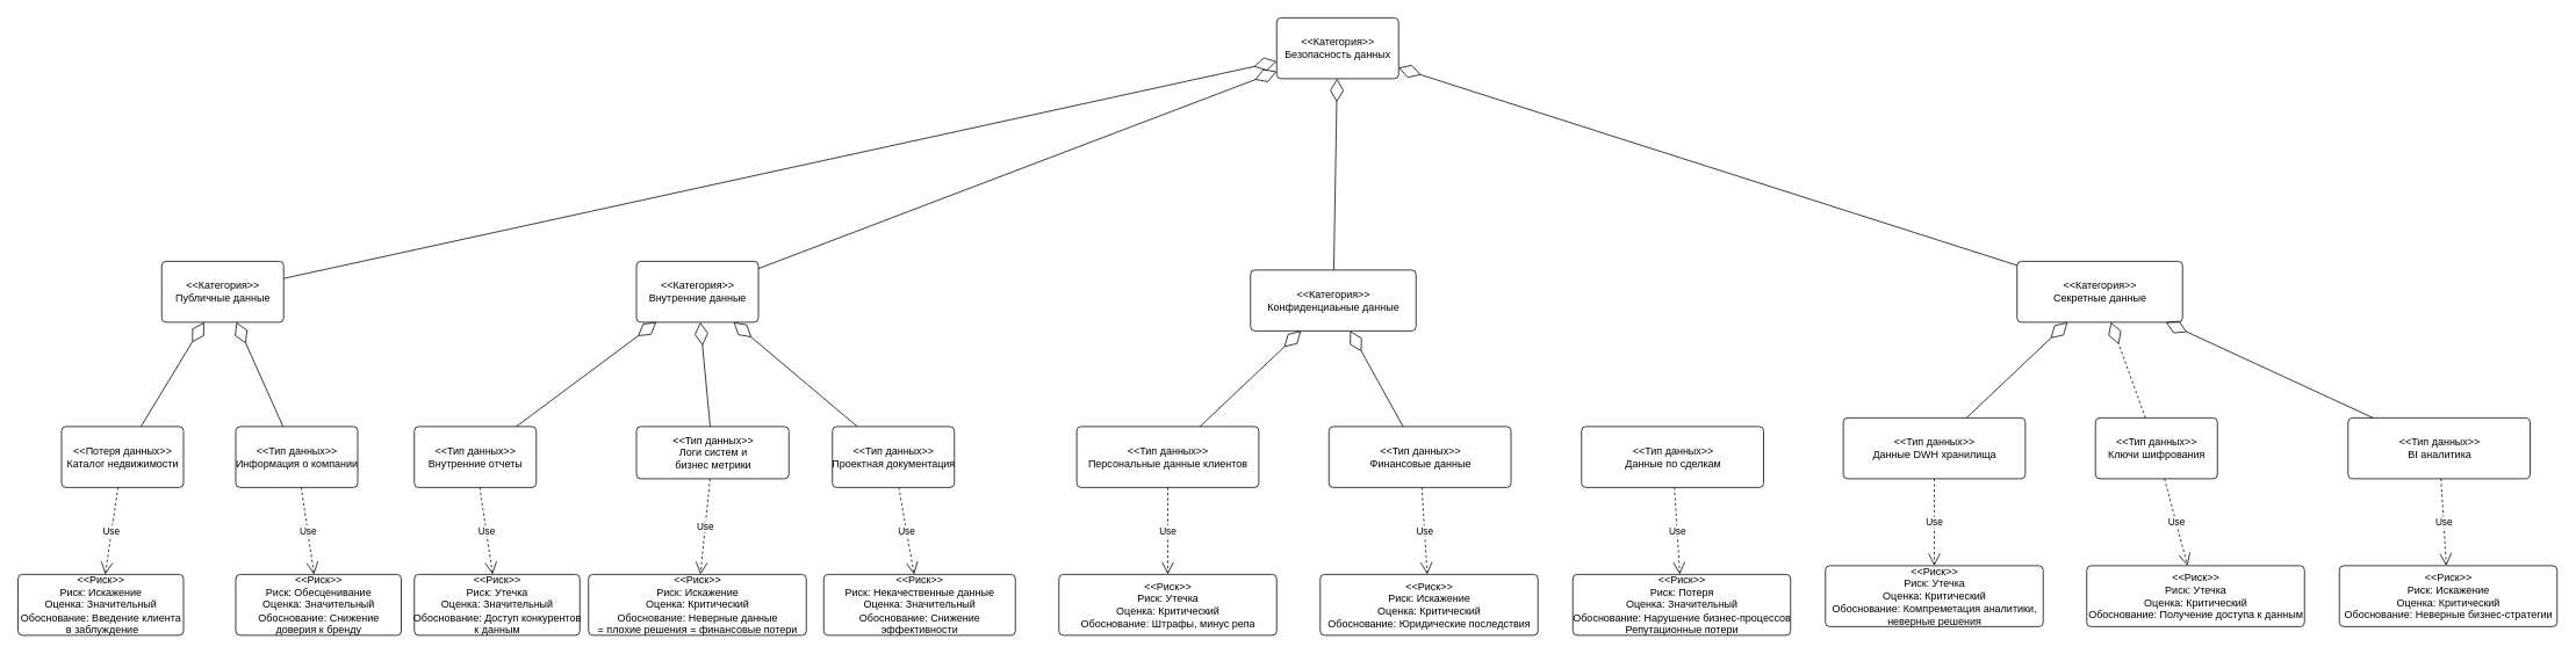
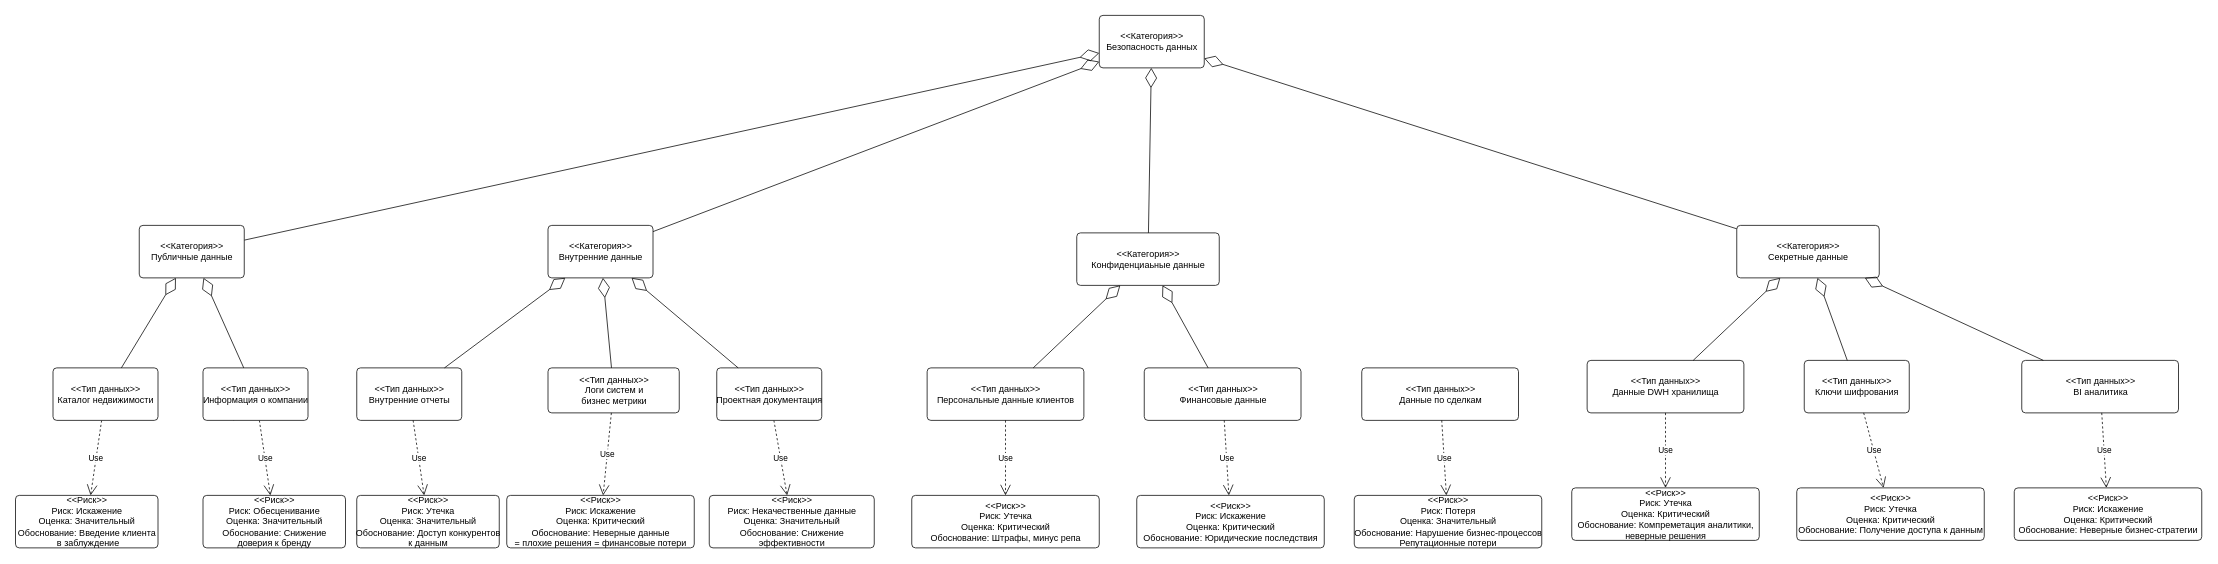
  <mxCell id="0" />
  <mxCell id="1" parent="0" />
  <mxCell id="2" value="" style="endArrow=diamondThin;endFill=0;endSize=24;html=1;rounded=0;" edge="1" parent="1" source="9" target="8"><mxGeometry width="160" relative="1" as="geometry"><mxPoint x="330.172" y="50" as="sourcePoint" /><mxPoint x="428.571" y="130" as="targetPoint" /></mxGeometry></mxCell>
  <mxCell id="3" value="" style="endArrow=diamondThin;endFill=0;endSize=24;html=1;rounded=0;" edge="1" parent="1" source="13" target="9"><mxGeometry width="160" relative="1" as="geometry"><mxPoint x="225.69" y="-90" as="sourcePoint" /><mxPoint x="275.714" y="-10" as="targetPoint" /></mxGeometry></mxCell>
  <mxCell id="4" value="" style="endArrow=diamondThin;endFill=0;endSize=24;html=1;rounded=0;startArrow=none;" edge="1" parent="1" source="12" target="9"><mxGeometry width="160" relative="1" as="geometry"><mxPoint x="384.31" y="-90" as="sourcePoint" /><mxPoint x="318.571" y="-10" as="targetPoint" /></mxGeometry></mxCell>
  <mxCell id="5" value="Use" style="endArrow=open;endSize=12;dashed=1;html=1;rounded=0;" edge="1" parent="1" source="13" target="16"><mxGeometry width="160" relative="1" as="geometry"><mxPoint x="205" y="-150" as="sourcePoint" /><mxPoint x="205" y="-260" as="targetPoint" /></mxGeometry></mxCell>
  <mxCell id="6" value="Use" style="endArrow=open;endSize=12;dashed=1;html=1;rounded=0;" edge="1" parent="1" source="12" target="17"><mxGeometry width="160" relative="1" as="geometry"><mxPoint x="405" y="-150" as="sourcePoint" /><mxPoint x="215" y="-250" as="targetPoint" /></mxGeometry></mxCell>
  <mxCell id="7" value="" style="endArrow=diamondThin;endFill=0;endSize=24;html=1;rounded=0;" edge="1" parent="1" source="10" target="8"><mxGeometry width="160" relative="1" as="geometry"><mxPoint x="591.897" y="50" as="sourcePoint" /><mxPoint x="499.286" y="130" as="targetPoint" /><Array as="points" /></mxGeometry></mxCell>
  <mxCell id="8" value="&amp;lt;&amp;lt;Категория&amp;gt;&amp;gt;&lt;br&gt;Безопасность данных" style="html=1;align=center;verticalAlign=middle;rounded=1;absoluteArcSize=1;arcSize=10;dashed=0;" vertex="1" parent="1"><mxGeometry x="1465" y="20" width="140" height="70" as="geometry" /></mxCell>
  <mxCell id="9" value="&amp;lt;&amp;lt;Категория&amp;gt;&amp;gt;&lt;br&gt;Публичные данные" style="html=1;align=center;verticalAlign=middle;rounded=1;absoluteArcSize=1;arcSize=10;dashed=0;" vertex="1" parent="1"><mxGeometry x="185" y="300" width="140" height="70" as="geometry" /></mxCell>
  <mxCell id="10" value="&amp;lt;&amp;lt;Категория&amp;gt;&amp;gt;&lt;br&gt;Внутренние данные" style="html=1;align=center;verticalAlign=middle;rounded=1;absoluteArcSize=1;arcSize=10;dashed=0;" vertex="1" parent="1"><mxGeometry x="730" y="300" width="140" height="70" as="geometry" /></mxCell>
  <mxCell id="11" value="" style="endArrow=none;endFill=0;endSize=24;html=1;rounded=0;" edge="1" parent="1" target="12"><mxGeometry width="160" relative="1" as="geometry"><mxPoint x="319.31" y="550" as="sourcePoint" /><mxPoint x="264.138" y="630" as="targetPoint" /></mxGeometry></mxCell>
  <mxCell id="12" value="&amp;lt;&amp;lt;Тип данных&amp;gt;&amp;gt;&lt;br&gt;Информация о компании" style="html=1;align=center;verticalAlign=middle;rounded=1;absoluteArcSize=1;arcSize=10;dashed=0;" vertex="1" parent="1"><mxGeometry x="270" y="490" width="140" height="70" as="geometry" /></mxCell>
- <mxCell id="13" value="&amp;lt;&amp;lt;Потеря данных&amp;gt;&amp;gt;&lt;br&gt;Каталог недвижимости" style="html=1;align=center;verticalAlign=middle;rounded=1;absoluteArcSize=1;arcSize=10;dashed=0;" vertex="1" parent="1"><mxGeometry x="70" y="490" width="140" height="70" as="geometry" /></mxCell>
+ <mxCell id="13" value="&amp;lt;&amp;lt;Тип данных&amp;gt;&amp;gt;&lt;br&gt;Каталог недвижимости" style="html=1;align=center;verticalAlign=middle;rounded=1;absoluteArcSize=1;arcSize=10;dashed=0;" vertex="1" parent="1"><mxGeometry x="70" y="490" width="140" height="70" as="geometry" /></mxCell>
  <mxCell id="14" value="&amp;lt;&amp;lt;Тип данных&amp;gt;&amp;gt;&lt;br&gt;Логи систем и &lt;br&gt;бизнес метрики" style="html=1;align=center;verticalAlign=middle;rounded=1;absoluteArcSize=1;arcSize=10;dashed=0;" vertex="1" parent="1"><mxGeometry x="730" y="490" width="175" height="60" as="geometry" /></mxCell>
  <mxCell id="15" value="&amp;lt;&amp;lt;Тип данных&amp;gt;&amp;gt;&lt;br&gt;Внутренние отчеты" style="html=1;align=center;verticalAlign=middle;rounded=1;absoluteArcSize=1;arcSize=10;dashed=0;" vertex="1" parent="1"><mxGeometry x="475" y="490" width="140" height="70" as="geometry" /></mxCell>
  <mxCell id="16" value="&amp;lt;&amp;lt;Риск&amp;gt;&amp;gt;&lt;br&gt;Риск: Искажение&lt;br&gt;Оценка: Значительный&lt;br&gt;Обоснование: Введение клиента&lt;br&gt;&amp;nbsp;в заблуждение" style="html=1;align=center;verticalAlign=middle;rounded=1;absoluteArcSize=1;arcSize=10;dashed=0;" vertex="1" parent="1"><mxGeometry x="20" y="660" width="190" height="70" as="geometry" /></mxCell>
  <mxCell id="17" value="&amp;lt;&amp;lt;Риск&amp;gt;&amp;gt;&lt;br&gt;Риск:&amp;nbsp;Обесценивание&lt;br&gt;Оценка: Значительный&lt;br&gt;Обоснование: Снижение &lt;br&gt;доверия к бренду" style="html=1;align=center;verticalAlign=middle;rounded=1;absoluteArcSize=1;arcSize=10;dashed=0;" vertex="1" parent="1"><mxGeometry x="270" y="660" width="190" height="70" as="geometry" /></mxCell>
  <mxCell id="18" value="" style="endArrow=diamondThin;endFill=0;endSize=24;html=1;rounded=0;" edge="1" parent="1" source="15" target="10"><mxGeometry width="160" relative="1" as="geometry"><mxPoint x="682" y="60" as="sourcePoint" /><mxPoint x="538" y="140" as="targetPoint" /></mxGeometry></mxCell>
  <mxCell id="19" value="" style="endArrow=diamondThin;endFill=0;endSize=24;html=1;rounded=0;" edge="1" parent="1" source="14" target="10"><mxGeometry width="160" relative="1" as="geometry"><mxPoint x="650" y="-70" as="sourcePoint" /><mxPoint x="710" y="-10" as="targetPoint" /></mxGeometry></mxCell>
  <mxCell id="20" value="&amp;lt;&amp;lt;Риск&amp;gt;&amp;gt;&lt;br&gt;Риск:&amp;nbsp;Утечка&lt;br&gt;Оценка: Значительный&lt;br&gt;Обоснование: Доступ конкурентов &lt;br&gt;к данным" style="html=1;align=center;verticalAlign=middle;rounded=1;absoluteArcSize=1;arcSize=10;dashed=0;" vertex="1" parent="1"><mxGeometry x="475" y="660" width="190" height="70" as="geometry" /></mxCell>
  <mxCell id="21" value="Use" style="endArrow=open;endSize=12;dashed=1;html=1;rounded=0;" edge="1" parent="1" source="15" target="20"><mxGeometry width="160" relative="1" as="geometry"><mxPoint x="415" y="-140" as="sourcePoint" /><mxPoint x="415" y="-260" as="targetPoint" /></mxGeometry></mxCell>
  <mxCell id="22" value="&amp;lt;&amp;lt;Риск&amp;gt;&amp;gt;&lt;br&gt;Риск:&amp;nbsp;Искажение&lt;br&gt;Оценка: Критический&lt;br&gt;Обоснование: Неверные данные &lt;br&gt;= плохие решения = финансовые потери" style="html=1;align=center;verticalAlign=middle;rounded=1;absoluteArcSize=1;arcSize=10;dashed=0;" vertex="1" parent="1"><mxGeometry x="675" y="660" width="250" height="70" as="geometry" /></mxCell>
  <mxCell id="23" value="Use" style="endArrow=open;endSize=12;dashed=1;html=1;rounded=0;" edge="1" parent="1" source="24" target="25"><mxGeometry width="160" relative="1" as="geometry"><mxPoint x="560.147" y="570" as="sourcePoint" /><mxPoint x="574.853" y="670" as="targetPoint" /></mxGeometry></mxCell>
  <mxCell id="24" value="&amp;lt;&amp;lt;Тип данных&amp;gt;&amp;gt;&lt;br&gt;Проектная документация" style="html=1;align=center;verticalAlign=middle;rounded=1;absoluteArcSize=1;arcSize=10;dashed=0;" vertex="1" parent="1"><mxGeometry x="955" y="490" width="140" height="70" as="geometry" /></mxCell>
  <mxCell id="25" value="&amp;lt;&amp;lt;Риск&amp;gt;&amp;gt;&lt;br&gt;Риск:&amp;nbsp;Некачественные данные&lt;br&gt;Оценка: Значительный&lt;br&gt;Обоснование: Снижение &lt;br&gt;эффективности" style="html=1;align=center;verticalAlign=middle;rounded=1;absoluteArcSize=1;arcSize=10;dashed=0;" vertex="1" parent="1"><mxGeometry x="945" y="660" width="220" height="70" as="geometry" /></mxCell>
  <mxCell id="26" value="Use" style="endArrow=open;endSize=12;dashed=1;html=1;rounded=0;" edge="1" parent="1" source="14" target="22"><mxGeometry width="160" relative="1" as="geometry"><mxPoint x="1030.147" y="570" as="sourcePoint" /><mxPoint x="1044.853" y="670" as="targetPoint" /></mxGeometry></mxCell>
  <mxCell id="27" value="" style="endArrow=diamondThin;endFill=0;endSize=24;html=1;rounded=0;" edge="1" parent="1" source="24" target="10"><mxGeometry width="160" relative="1" as="geometry"><mxPoint x="767.763" y="500" as="sourcePoint" /><mxPoint x="657.237" y="380" as="targetPoint" /></mxGeometry></mxCell>
  <mxCell id="28" value="&amp;lt;&amp;lt;Категория&amp;gt;&amp;gt;&lt;br&gt;Конфиденциаьные данные" style="html=1;align=center;verticalAlign=middle;rounded=1;absoluteArcSize=1;arcSize=10;dashed=0;" vertex="1" parent="1"><mxGeometry x="1435" y="310" width="190" height="70" as="geometry" /></mxCell>
  <mxCell id="29" value="" style="endArrow=diamondThin;endFill=0;endSize=24;html=1;rounded=0;" edge="1" parent="1" source="28" target="8"><mxGeometry width="160" relative="1" as="geometry"><mxPoint x="743.519" y="310" as="sourcePoint" /><mxPoint x="871.667" y="140" as="targetPoint" /><Array as="points" /></mxGeometry></mxCell>
  <mxCell id="30" value="&amp;lt;&amp;lt;Тип данных&amp;gt;&amp;gt;&lt;br&gt;Персональные данные клиентов" style="html=1;align=center;verticalAlign=middle;rounded=1;absoluteArcSize=1;arcSize=10;dashed=0;" vertex="1" parent="1"><mxGeometry x="1235.5" y="490" width="209" height="70" as="geometry" /></mxCell>
  <mxCell id="31" value="" style="endArrow=diamondThin;endFill=0;endSize=24;html=1;rounded=0;" edge="1" parent="1" source="30" target="28"><mxGeometry width="160" relative="1" as="geometry"><mxPoint x="993.553" y="500" as="sourcePoint" /><mxPoint x="851.447" y="380" as="targetPoint" /></mxGeometry></mxCell>
  <mxCell id="32" value="&amp;lt;&amp;lt;Риск&amp;gt;&amp;gt;&lt;br&gt;Риск:&amp;nbsp;Утечка&lt;br&gt;Оценка: Критический&lt;br&gt;Обоснование: Штрафы, минус репа" style="html=1;align=center;verticalAlign=middle;rounded=1;absoluteArcSize=1;arcSize=10;dashed=0;" vertex="1" parent="1"><mxGeometry x="1215" y="660" width="250" height="70" as="geometry" /></mxCell>
  <mxCell id="33" value="Use" style="endArrow=open;endSize=12;dashed=1;html=1;rounded=0;" edge="1" parent="1" source="30" target="32"><mxGeometry width="160" relative="1" as="geometry"><mxPoint x="1041.176" y="570" as="sourcePoint" /><mxPoint x="1058.824" y="670" as="targetPoint" /></mxGeometry></mxCell>
  <mxCell id="34" value="&amp;lt;&amp;lt;Тип данных&amp;gt;&amp;gt;&lt;br&gt;Финансовые данные" style="html=1;align=center;verticalAlign=middle;rounded=1;absoluteArcSize=1;arcSize=10;dashed=0;" vertex="1" parent="1"><mxGeometry x="1525" y="490" width="209" height="70" as="geometry" /></mxCell>
  <mxCell id="35" value="" style="endArrow=diamondThin;endFill=0;endSize=24;html=1;rounded=0;" edge="1" parent="1" source="34" target="28"><mxGeometry width="160" relative="1" as="geometry"><mxPoint x="1386.944" y="500" as="sourcePoint" /><mxPoint x="1503.056" y="390" as="targetPoint" /></mxGeometry></mxCell>
  <mxCell id="36" value="&amp;lt;&amp;lt;Риск&amp;gt;&amp;gt;&lt;br&gt;Риск:&amp;nbsp;Искажение&lt;br&gt;Оценка: Критический&lt;br&gt;Обоснование: Юридические последствия" style="html=1;align=center;verticalAlign=middle;rounded=1;absoluteArcSize=1;arcSize=10;dashed=0;" vertex="1" parent="1"><mxGeometry x="1515" y="660" width="250" height="70" as="geometry" /></mxCell>
  <mxCell id="37" value="Use" style="endArrow=open;endSize=12;dashed=1;html=1;rounded=0;" edge="1" parent="1" source="34" target="36"><mxGeometry width="160" relative="1" as="geometry"><mxPoint x="1350" y="570" as="sourcePoint" /><mxPoint x="1350" y="670" as="targetPoint" /></mxGeometry></mxCell>
  <mxCell id="38" value="&amp;lt;&amp;lt;Тип данных&amp;gt;&amp;gt;&lt;br&gt;Данные по сделкам" style="html=1;align=center;verticalAlign=middle;rounded=1;absoluteArcSize=1;arcSize=10;dashed=0;" vertex="1" parent="1"><mxGeometry x="1815" y="490" width="209" height="70" as="geometry" /></mxCell>
  <mxCell id="39" value="&amp;lt;&amp;lt;Риск&amp;gt;&amp;gt;&lt;br&gt;Риск: Потеря&lt;br&gt;Оценка: Значительный&lt;br&gt;Обоснование: Нарушение бизнес-процессов&lt;br&gt;Репутационные потери" style="html=1;align=center;verticalAlign=middle;rounded=1;absoluteArcSize=1;arcSize=10;dashed=0;" vertex="1" parent="1"><mxGeometry x="1805" y="660" width="250" height="70" as="geometry" /></mxCell>
  <mxCell id="40" value="Use" style="endArrow=open;endSize=12;dashed=1;html=1;rounded=0;" edge="1" parent="1" source="38" target="39"><mxGeometry width="160" relative="1" as="geometry"><mxPoint x="1641.662" y="570" as="sourcePoint" /><mxPoint x="1647.838" y="670" as="targetPoint" /></mxGeometry></mxCell>
  <mxCell id="41" value="&amp;lt;&amp;lt;Категория&amp;gt;&amp;gt;&lt;br&gt;Секретные данные" style="html=1;align=center;verticalAlign=middle;rounded=1;absoluteArcSize=1;arcSize=10;dashed=0;" vertex="1" parent="1"><mxGeometry x="2315" y="300" width="190" height="70" as="geometry" /></mxCell>
  <mxCell id="42" value="&amp;lt;&amp;lt;Тип данных&amp;gt;&amp;gt;&lt;br&gt;Данные DWH хранилища" style="html=1;align=center;verticalAlign=middle;rounded=1;absoluteArcSize=1;arcSize=10;dashed=0;" vertex="1" parent="1"><mxGeometry x="2115.5" y="480" width="209" height="70" as="geometry" /></mxCell>
  <mxCell id="43" value="" style="endArrow=diamondThin;endFill=0;endSize=24;html=1;rounded=0;" edge="1" parent="1" source="42" target="41"><mxGeometry width="160" relative="1" as="geometry"><mxPoint x="1873.553" y="490" as="sourcePoint" /><mxPoint x="1731.447" y="370" as="targetPoint" /></mxGeometry></mxCell>
  <mxCell id="44" value="&amp;lt;&amp;lt;Риск&amp;gt;&amp;gt;&lt;br&gt;Риск:&amp;nbsp;Утечка&lt;br&gt;Оценка: Критический&lt;br&gt;Обоснование: Компреметация аналитики, &lt;br&gt;неверные решения" style="html=1;align=center;verticalAlign=middle;rounded=1;absoluteArcSize=1;arcSize=10;dashed=0;" vertex="1" parent="1"><mxGeometry x="2095" y="650" width="250" height="70" as="geometry" /></mxCell>
  <mxCell id="45" value="Use" style="endArrow=open;endSize=12;dashed=1;html=1;rounded=0;" edge="1" parent="1" source="42" target="44"><mxGeometry width="160" relative="1" as="geometry"><mxPoint x="1921.176" y="560" as="sourcePoint" /><mxPoint x="1938.824" y="660" as="targetPoint" /></mxGeometry></mxCell>
  <mxCell id="46" value="&amp;lt;&amp;lt;Тип данных&amp;gt;&amp;gt;&lt;br&gt;Ключи шифрования" style="html=1;align=center;verticalAlign=middle;rounded=1;absoluteArcSize=1;arcSize=10;dashed=0;" vertex="1" parent="1"><mxGeometry x="2405" y="480" width="140" height="70" as="geometry" /></mxCell>
- <mxCell id="47" value="" style="endArrow=diamondThin;endFill=0;endSize=24;html=1;rounded=0;dashed=1;" edge="1" parent="1" source="46" target="41"><mxGeometry width="160" relative="1" as="geometry"><mxPoint x="2266.944" y="490" as="sourcePoint" /><mxPoint x="2383.056" y="380" as="targetPoint" /></mxGeometry></mxCell>
+ <mxCell id="47" value="" style="endArrow=diamondThin;endFill=0;endSize=24;html=1;rounded=0;" edge="1" parent="1" source="46" target="41"><mxGeometry width="160" relative="1" as="geometry"><mxPoint x="2266.944" y="490" as="sourcePoint" /><mxPoint x="2383.056" y="380" as="targetPoint" /></mxGeometry></mxCell>
  <mxCell id="48" value="&amp;lt;&amp;lt;Риск&amp;gt;&amp;gt;&lt;br&gt;Риск:&amp;nbsp;Утечка&lt;br&gt;Оценка: Критический&lt;br&gt;Обоснование: Получение доступа к данным" style="html=1;align=center;verticalAlign=middle;rounded=1;absoluteArcSize=1;arcSize=10;dashed=0;" vertex="1" parent="1"><mxGeometry x="2395" y="650" width="250" height="70" as="geometry" /></mxCell>
  <mxCell id="49" value="Use" style="endArrow=open;endSize=12;dashed=1;html=1;rounded=0;" edge="1" parent="1" source="46" target="48"><mxGeometry width="160" relative="1" as="geometry"><mxPoint x="2230" y="560" as="sourcePoint" /><mxPoint x="2230" y="660" as="targetPoint" /></mxGeometry></mxCell>
  <mxCell id="50" value="&amp;lt;&amp;lt;Тип данных&amp;gt;&amp;gt;&lt;br&gt;BI аналитика" style="html=1;align=center;verticalAlign=middle;rounded=1;absoluteArcSize=1;arcSize=10;dashed=0;" vertex="1" parent="1"><mxGeometry x="2695" y="480" width="209" height="70" as="geometry" /></mxCell>
  <mxCell id="51" value="&amp;lt;&amp;lt;Риск&amp;gt;&amp;gt;&lt;br&gt;Риск: Искажение&lt;br&gt;Оценка: Критический&lt;br&gt;Обоснование: Неверные бизнес-стратегии" style="html=1;align=center;verticalAlign=middle;rounded=1;absoluteArcSize=1;arcSize=10;dashed=0;" vertex="1" parent="1"><mxGeometry x="2685" y="650" width="250" height="70" as="geometry" /></mxCell>
  <mxCell id="52" value="Use" style="endArrow=open;endSize=12;dashed=1;html=1;rounded=0;" edge="1" parent="1" source="50" target="51"><mxGeometry width="160" relative="1" as="geometry"><mxPoint x="2521.662" y="560" as="sourcePoint" /><mxPoint x="2527.838" y="660" as="targetPoint" /></mxGeometry></mxCell>
  <mxCell id="53" value="" style="endArrow=diamondThin;endFill=0;endSize=24;html=1;rounded=0;" edge="1" parent="1" source="50" target="41"><mxGeometry width="160" relative="1" as="geometry"><mxPoint x="2500.153" y="490" as="sourcePoint" /><mxPoint x="2439.347" y="380" as="targetPoint" /></mxGeometry></mxCell>
  <mxCell id="54" value="" style="endArrow=diamondThin;endFill=0;endSize=24;html=1;rounded=0;" edge="1" parent="1" source="41" target="8"><mxGeometry width="160" relative="1" as="geometry"><mxPoint x="1540.603" y="320" as="sourcePoint" /><mxPoint x="1544.397" y="100" as="targetPoint" /><Array as="points" /></mxGeometry></mxCell>
